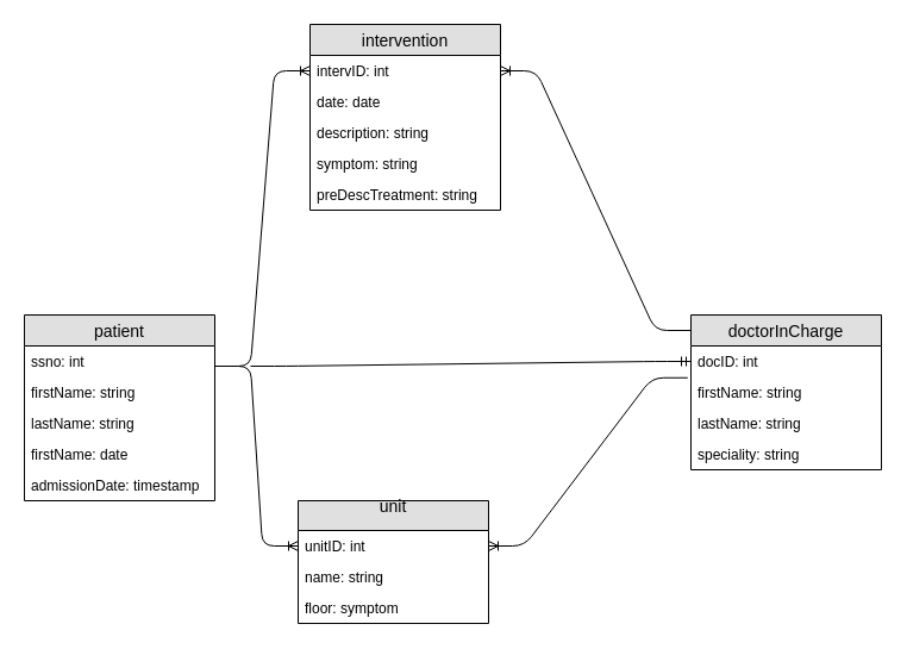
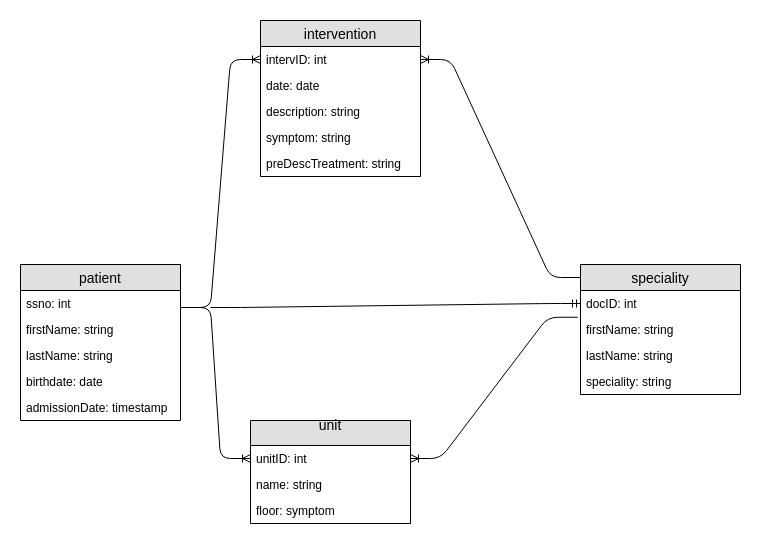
  <mxCell id="0" />
  <mxCell id="1" parent="0" />
  <mxCell id="2" value="unit&#10;" style="swimlane;fontStyle=0;childLayout=stackLayout;horizontal=1;startSize=25;fillColor=#e0e0e0;horizontalStack=0;resizeParent=1;resizeParentMax=0;resizeLast=0;collapsible=1;marginBottom=0;swimlaneFillColor=#ffffff;align=center;fontSize=14;verticalAlign=middle;" vertex="1" parent="1"><mxGeometry x="250" y="420" width="160" height="103" as="geometry" /></mxCell>
  <mxCell id="3" value="unitID: int" style="text;strokeColor=none;fillColor=none;spacingLeft=4;spacingRight=4;overflow=hidden;rotatable=0;points=[[0,0.5],[1,0.5]];portConstraint=eastwest;fontSize=12;" vertex="1" parent="2"><mxGeometry y="25" width="160" height="26" as="geometry" /></mxCell>
  <mxCell id="4" value="name: string" style="text;strokeColor=none;fillColor=none;spacingLeft=4;spacingRight=4;overflow=hidden;rotatable=0;points=[[0,0.5],[1,0.5]];portConstraint=eastwest;fontSize=12;" vertex="1" parent="2"><mxGeometry y="51" width="160" height="26" as="geometry" /></mxCell>
  <mxCell id="5" value="floor: symptom" style="text;strokeColor=none;fillColor=none;spacingLeft=4;spacingRight=4;overflow=hidden;rotatable=0;points=[[0,0.5],[1,0.5]];portConstraint=eastwest;fontSize=12;" vertex="1" parent="2"><mxGeometry y="77" width="160" height="26" as="geometry" /></mxCell>
- <mxCell id="6" value="doctorInCharge" style="swimlane;fontStyle=0;childLayout=stackLayout;horizontal=1;startSize=26;fillColor=#e0e0e0;horizontalStack=0;resizeParent=1;resizeParentMax=0;resizeLast=0;collapsible=1;marginBottom=0;swimlaneFillColor=#ffffff;align=center;fontSize=14;" vertex="1" parent="1"><mxGeometry x="580" y="264" width="160" height="130" as="geometry" /></mxCell>
+ <mxCell id="6" value="speciality" style="swimlane;fontStyle=0;childLayout=stackLayout;horizontal=1;startSize=26;fillColor=#e0e0e0;horizontalStack=0;resizeParent=1;resizeParentMax=0;resizeLast=0;collapsible=1;marginBottom=0;swimlaneFillColor=#ffffff;align=center;fontSize=14;" vertex="1" parent="1"><mxGeometry x="580" y="264" width="160" height="130" as="geometry" /></mxCell>
  <mxCell id="7" value="docID: int" style="text;strokeColor=none;fillColor=none;spacingLeft=4;spacingRight=4;overflow=hidden;rotatable=0;points=[[0,0.5],[1,0.5]];portConstraint=eastwest;fontSize=12;" vertex="1" parent="6"><mxGeometry y="26" width="160" height="26" as="geometry" /></mxCell>
  <mxCell id="8" value="firstName: string" style="text;strokeColor=none;fillColor=none;spacingLeft=4;spacingRight=4;overflow=hidden;rotatable=0;points=[[0,0.5],[1,0.5]];portConstraint=eastwest;fontSize=12;" vertex="1" parent="6"><mxGeometry y="52" width="160" height="26" as="geometry" /></mxCell>
  <mxCell id="9" value="lastName: string" style="text;strokeColor=none;fillColor=none;spacingLeft=4;spacingRight=4;overflow=hidden;rotatable=0;points=[[0,0.5],[1,0.5]];portConstraint=eastwest;fontSize=12;" vertex="1" parent="6"><mxGeometry y="78" width="160" height="26" as="geometry" /></mxCell>
  <mxCell id="10" value="speciality: string" style="text;strokeColor=none;fillColor=none;spacingLeft=4;spacingRight=4;overflow=hidden;rotatable=0;points=[[0,0.5],[1,0.5]];portConstraint=eastwest;fontSize=12;" vertex="1" parent="6"><mxGeometry y="104" width="160" height="26" as="geometry" /></mxCell>
  <mxCell id="11" value="patient" style="swimlane;fontStyle=0;childLayout=stackLayout;horizontal=1;startSize=26;fillColor=#e0e0e0;horizontalStack=0;resizeParent=1;resizeParentMax=0;resizeLast=0;collapsible=1;marginBottom=0;swimlaneFillColor=#ffffff;align=center;fontSize=14;" vertex="1" parent="1"><mxGeometry x="20" y="264" width="160" height="156" as="geometry" /></mxCell>
  <mxCell id="12" value="ssno: int" style="text;strokeColor=none;fillColor=none;spacingLeft=4;spacingRight=4;overflow=hidden;rotatable=0;points=[[0,0.5],[1,0.5]];portConstraint=eastwest;fontSize=12;" vertex="1" parent="11"><mxGeometry y="26" width="160" height="26" as="geometry" /></mxCell>
  <mxCell id="13" value="firstName: string" style="text;strokeColor=none;fillColor=none;spacingLeft=4;spacingRight=4;overflow=hidden;rotatable=0;points=[[0,0.5],[1,0.5]];portConstraint=eastwest;fontSize=12;" vertex="1" parent="11"><mxGeometry y="52" width="160" height="26" as="geometry" /></mxCell>
  <mxCell id="14" value="lastName: string" style="text;strokeColor=none;fillColor=none;spacingLeft=4;spacingRight=4;overflow=hidden;rotatable=0;points=[[0,0.5],[1,0.5]];portConstraint=eastwest;fontSize=12;" vertex="1" parent="11"><mxGeometry y="78" width="160" height="26" as="geometry" /></mxCell>
- <mxCell id="15" value="firstName: date" style="text;strokeColor=none;fillColor=none;spacingLeft=4;spacingRight=4;overflow=hidden;rotatable=0;points=[[0,0.5],[1,0.5]];portConstraint=eastwest;fontSize=12;" vertex="1" parent="11"><mxGeometry y="104" width="160" height="26" as="geometry" /></mxCell>
+ <mxCell id="15" value="birthdate: date" style="text;strokeColor=none;fillColor=none;spacingLeft=4;spacingRight=4;overflow=hidden;rotatable=0;points=[[0,0.5],[1,0.5]];portConstraint=eastwest;fontSize=12;" vertex="1" parent="11"><mxGeometry y="104" width="160" height="26" as="geometry" /></mxCell>
  <mxCell id="16" value="admissionDate: timestamp" style="text;strokeColor=none;fillColor=none;spacingLeft=4;spacingRight=4;overflow=hidden;rotatable=0;points=[[0,0.5],[1,0.5]];portConstraint=eastwest;fontSize=12;" vertex="1" parent="11"><mxGeometry y="130" width="160" height="26" as="geometry" /></mxCell>
  <mxCell id="17" value="intervention" style="swimlane;fontStyle=0;childLayout=stackLayout;horizontal=1;startSize=26;fillColor=#e0e0e0;horizontalStack=0;resizeParent=1;resizeParentMax=0;resizeLast=0;collapsible=1;marginBottom=0;swimlaneFillColor=#ffffff;align=center;fontSize=14;" vertex="1" parent="1"><mxGeometry x="260" y="20" width="160" height="156" as="geometry" /></mxCell>
  <mxCell id="18" value="intervID: int" style="text;strokeColor=none;fillColor=none;spacingLeft=4;spacingRight=4;overflow=hidden;rotatable=0;points=[[0,0.5],[1,0.5]];portConstraint=eastwest;fontSize=12;" vertex="1" parent="17"><mxGeometry y="26" width="160" height="26" as="geometry" /></mxCell>
  <mxCell id="19" value="date: date" style="text;strokeColor=none;fillColor=none;spacingLeft=4;spacingRight=4;overflow=hidden;rotatable=0;points=[[0,0.5],[1,0.5]];portConstraint=eastwest;fontSize=12;" vertex="1" parent="17"><mxGeometry y="52" width="160" height="26" as="geometry" /></mxCell>
  <mxCell id="20" value="description: string" style="text;strokeColor=none;fillColor=none;spacingLeft=4;spacingRight=4;overflow=hidden;rotatable=0;points=[[0,0.5],[1,0.5]];portConstraint=eastwest;fontSize=12;" vertex="1" parent="17"><mxGeometry y="78" width="160" height="26" as="geometry" /></mxCell>
  <mxCell id="21" value="symptom: string" style="text;strokeColor=none;fillColor=none;spacingLeft=4;spacingRight=4;overflow=hidden;rotatable=0;points=[[0,0.5],[1,0.5]];portConstraint=eastwest;fontSize=12;" vertex="1" parent="17"><mxGeometry y="104" width="160" height="26" as="geometry" /></mxCell>
  <mxCell id="22" value="preDescTreatment: string" style="text;strokeColor=none;fillColor=none;spacingLeft=4;spacingRight=4;overflow=hidden;rotatable=0;points=[[0,0.5],[1,0.5]];portConstraint=eastwest;fontSize=12;" vertex="1" parent="17"><mxGeometry y="130" width="160" height="26" as="geometry" /></mxCell>
  <mxCell id="23" value="" style="edgeStyle=entityRelationEdgeStyle;fontSize=12;html=1;endArrow=ERoneToMany;entryX=0;entryY=0.5;entryDx=0;entryDy=0;" edge="1" parent="1" target="3"><mxGeometry width="100" height="100" relative="1" as="geometry"><mxPoint x="180" y="307" as="sourcePoint" /><mxPoint x="280" y="207" as="targetPoint" /></mxGeometry></mxCell>
  <mxCell id="24" value="" style="edgeStyle=entityRelationEdgeStyle;fontSize=12;html=1;endArrow=ERoneToMany;entryX=0;entryY=0.5;entryDx=0;entryDy=0;" edge="1" parent="1" target="18"><mxGeometry width="100" height="100" relative="1" as="geometry"><mxPoint x="180" y="307" as="sourcePoint" /><mxPoint x="280" y="207" as="targetPoint" /></mxGeometry></mxCell>
  <mxCell id="25" value="" style="edgeStyle=entityRelationEdgeStyle;fontSize=12;html=1;endArrow=ERmandOne;entryX=0;entryY=0.5;entryDx=0;entryDy=0;" edge="1" parent="1" target="7"><mxGeometry width="100" height="100" relative="1" as="geometry"><mxPoint x="210" y="307" as="sourcePoint" /><mxPoint x="310" y="203" as="targetPoint" /></mxGeometry></mxCell>
  <mxCell id="26" value="" style="edgeStyle=entityRelationEdgeStyle;fontSize=12;html=1;endArrow=none;startArrow=ERoneToMany;startFill=0;endFill=0;exitX=1;exitY=0.5;exitDx=0;exitDy=0;" edge="1" parent="1" source="18"><mxGeometry width="100" height="100" relative="1" as="geometry"><mxPoint x="500" y="237" as="sourcePoint" /><mxPoint x="580" y="277" as="targetPoint" /></mxGeometry></mxCell>
  <mxCell id="27" value="" style="edgeStyle=entityRelationEdgeStyle;fontSize=12;html=1;endArrow=none;startArrow=ERoneToMany;startFill=0;endFill=0;exitX=1;exitY=0.5;exitDx=0;exitDy=0;entryX=-0.017;entryY=0.029;entryDx=0;entryDy=0;entryPerimeter=0;" edge="1" parent="1" source="3" target="8"><mxGeometry width="100" height="100" relative="1" as="geometry"><mxPoint x="429.647" y="69.118" as="sourcePoint" /><mxPoint x="590" y="287" as="targetPoint" /></mxGeometry></mxCell>
